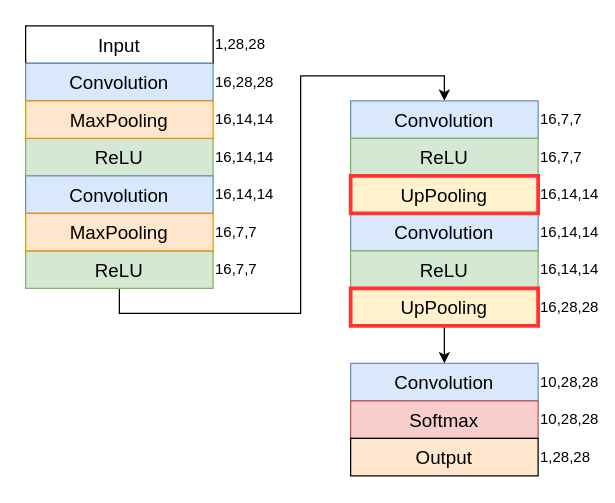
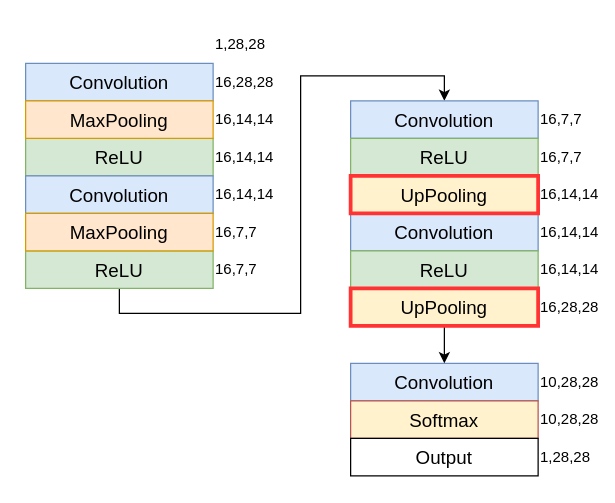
  <mxCell id="0" />
  <mxCell id="1" parent="0" />
- <mxCell id="2" value="&lt;font style=&quot;font-size: 15px&quot;&gt;Input&lt;/font&gt;" style="rounded=0;whiteSpace=wrap;html=1;" parent="1" vertex="1"><mxGeometry x="20" y="20" width="150" height="30" as="geometry" /></mxCell>
  <mxCell id="3" value="&lt;font style=&quot;font-size: 15px&quot;&gt;Convolution&lt;/font&gt;" style="rounded=0;whiteSpace=wrap;html=1;fillColor=#dae8fc;strokeColor=#6c8ebf;" parent="1" vertex="1"><mxGeometry x="20" y="50" width="150" height="30" as="geometry" /></mxCell>
  <mxCell id="4" value="&lt;font style=&quot;font-size: 15px&quot;&gt;ReLU&lt;/font&gt;" style="rounded=0;whiteSpace=wrap;html=1;fillColor=#d5e8d4;strokeColor=#82b366;" parent="1" vertex="1"><mxGeometry x="20" y="110" width="150" height="30" as="geometry" /></mxCell>
  <mxCell id="5" value="&lt;font style=&quot;font-size: 15px&quot;&gt;Convolution&lt;/font&gt;" style="rounded=0;whiteSpace=wrap;html=1;fillColor=#dae8fc;strokeColor=#6c8ebf;" parent="1" vertex="1"><mxGeometry x="20" y="140" width="150" height="30" as="geometry" /></mxCell>
  <mxCell id="6" style="edgeStyle=orthogonalEdgeStyle;rounded=0;orthogonalLoop=1;jettySize=auto;html=1;entryX=0.5;entryY=0;entryDx=0;entryDy=0;exitX=0.5;exitY=1;exitDx=0;exitDy=0;" parent="1" source="7" target="8" edge="1"><mxGeometry relative="1" as="geometry"><mxPoint x="95" y="260" as="targetPoint" /><mxPoint x="95" y="280" as="sourcePoint" /><Array as="points"><mxPoint x="95" y="250" /><mxPoint x="240" y="250" /><mxPoint x="240" y="60" /><mxPoint x="355" y="60" /></Array></mxGeometry></mxCell>
  <mxCell id="7" value="&lt;font style=&quot;font-size: 15px&quot;&gt;ReLU&lt;/font&gt;" style="rounded=0;whiteSpace=wrap;html=1;fillColor=#d5e8d4;strokeColor=#82b366;" parent="1" vertex="1"><mxGeometry x="20" y="200" width="150" height="30" as="geometry" /></mxCell>
  <mxCell id="8" value="&lt;font style=&quot;font-size: 15px&quot;&gt;Convolution&lt;/font&gt;" style="rounded=0;whiteSpace=wrap;html=1;fillColor=#dae8fc;strokeColor=#6c8ebf;" parent="1" vertex="1"><mxGeometry x="280" y="80" width="150" height="30" as="geometry" /></mxCell>
  <mxCell id="9" value="&lt;font style=&quot;font-size: 15px&quot;&gt;ReLU&lt;/font&gt;" style="rounded=0;whiteSpace=wrap;html=1;fillColor=#d5e8d4;strokeColor=#82b366;" parent="1" vertex="1"><mxGeometry x="280" y="110" width="150" height="30" as="geometry" /></mxCell>
  <mxCell id="10" value="&lt;font style=&quot;font-size: 15px&quot;&gt;Convolution&lt;/font&gt;" style="rounded=0;whiteSpace=wrap;html=1;fillColor=#dae8fc;strokeColor=#6c8ebf;" parent="1" vertex="1"><mxGeometry x="280" y="290" width="150" height="30" as="geometry" /></mxCell>
- <mxCell id="11" value="&lt;font style=&quot;font-size: 15px&quot;&gt;Softmax&lt;/font&gt;" style="rounded=0;whiteSpace=wrap;html=1;fillColor=#f8cecc;strokeColor=#b85450;" parent="1" vertex="1"><mxGeometry x="280" y="320" width="150" height="30" as="geometry" /></mxCell>
- <mxCell id="12" value="&lt;font style=&quot;font-size: 15px&quot;&gt;Output&lt;/font&gt;" style="rounded=0;whiteSpace=wrap;html=1;fillColor=#ffe6cc;" parent="1" vertex="1"><mxGeometry x="280" y="350" width="150" height="30" as="geometry" /></mxCell>
+ <mxCell id="11" value="&lt;font style=&quot;font-size: 15px&quot;&gt;Softmax&lt;/font&gt;" style="rounded=0;whiteSpace=wrap;html=1;fillColor=#fff2cc;strokeColor=#b85450;" parent="1" vertex="1"><mxGeometry x="280" y="320" width="150" height="30" as="geometry" /></mxCell>
+ <mxCell id="12" value="&lt;font style=&quot;font-size: 15px&quot;&gt;Output&lt;/font&gt;" style="rounded=0;whiteSpace=wrap;html=1;" parent="1" vertex="1"><mxGeometry x="280" y="350" width="150" height="30" as="geometry" /></mxCell>
  <mxCell id="13" value="1,28,28" style="text;html=1;strokeColor=none;fillColor=none;align=left;verticalAlign=middle;whiteSpace=wrap;rounded=0;" parent="1" vertex="1"><mxGeometry x="170" y="25" width="40" height="20" as="geometry" /></mxCell>
  <mxCell id="14" value="16,28,28" style="text;html=1;strokeColor=none;fillColor=none;align=left;verticalAlign=middle;whiteSpace=wrap;rounded=0;" parent="1" vertex="1"><mxGeometry x="170" y="55" width="40" height="20" as="geometry" /></mxCell>
  <mxCell id="15" value="16,14,14" style="text;html=1;strokeColor=none;fillColor=none;align=left;verticalAlign=middle;whiteSpace=wrap;rounded=0;" parent="1" vertex="1"><mxGeometry x="170" y="115" width="40" height="20" as="geometry" /></mxCell>
  <mxCell id="16" value="16,7,7" style="text;html=1;strokeColor=none;fillColor=none;align=left;verticalAlign=middle;whiteSpace=wrap;rounded=0;" parent="1" vertex="1"><mxGeometry x="170" y="205" width="40" height="20" as="geometry" /></mxCell>
  <mxCell id="17" value="16,7,7" style="text;html=1;strokeColor=none;fillColor=none;align=left;verticalAlign=middle;whiteSpace=wrap;rounded=0;" parent="1" vertex="1"><mxGeometry x="430" y="85" width="40" height="20" as="geometry" /></mxCell>
  <mxCell id="18" value="16,7,7" style="text;html=1;strokeColor=none;fillColor=none;align=left;verticalAlign=middle;whiteSpace=wrap;rounded=0;" parent="1" vertex="1"><mxGeometry x="430" y="115" width="40" height="20" as="geometry" /></mxCell>
  <mxCell id="19" value="10,28,28" style="text;html=1;strokeColor=none;fillColor=none;align=left;verticalAlign=middle;whiteSpace=wrap;rounded=0;" parent="1" vertex="1"><mxGeometry x="430" y="295" width="40" height="20" as="geometry" /></mxCell>
  <mxCell id="20" value="&lt;font style=&quot;font-size: 15px&quot;&gt;MaxPooling&lt;/font&gt;" style="rounded=0;whiteSpace=wrap;html=1;fillColor=#ffe6cc;strokeColor=#d79b00;" parent="1" vertex="1"><mxGeometry x="20" y="80" width="150" height="30" as="geometry" /></mxCell>
  <mxCell id="21" value="16,14,14" style="text;html=1;strokeColor=none;fillColor=none;align=left;verticalAlign=middle;whiteSpace=wrap;rounded=0;" parent="1" vertex="1"><mxGeometry x="170" y="85" width="40" height="20" as="geometry" /></mxCell>
  <mxCell id="22" value="16,14,14" style="text;html=1;strokeColor=none;fillColor=none;align=left;verticalAlign=middle;whiteSpace=wrap;rounded=0;" parent="1" vertex="1"><mxGeometry x="170" y="145" width="40" height="20" as="geometry" /></mxCell>
  <mxCell id="23" value="&lt;font style=&quot;font-size: 15px&quot;&gt;MaxPooling&lt;/font&gt;" style="rounded=0;whiteSpace=wrap;html=1;fillColor=#ffe6cc;strokeColor=#d79b00;" parent="1" vertex="1"><mxGeometry x="20" y="170" width="150" height="30" as="geometry" /></mxCell>
  <mxCell id="24" value="16,7,7" style="text;html=1;strokeColor=none;fillColor=none;align=left;verticalAlign=middle;whiteSpace=wrap;rounded=0;" parent="1" vertex="1"><mxGeometry x="170" y="175" width="40" height="20" as="geometry" /></mxCell>
  <mxCell id="25" value="&lt;font style=&quot;font-size: 15px&quot;&gt;Convolution&lt;/font&gt;" style="rounded=0;whiteSpace=wrap;html=1;fillColor=#dae8fc;strokeColor=#6c8ebf;" parent="1" vertex="1"><mxGeometry x="280" y="170" width="150" height="30" as="geometry" /></mxCell>
  <mxCell id="26" value="&lt;font style=&quot;font-size: 15px&quot;&gt;ReLU&lt;/font&gt;" style="rounded=0;whiteSpace=wrap;html=1;fillColor=#d5e8d4;strokeColor=#82b366;" parent="1" vertex="1"><mxGeometry x="280" y="200" width="150" height="30" as="geometry" /></mxCell>
  <mxCell id="27" style="edgeStyle=orthogonalEdgeStyle;rounded=0;orthogonalLoop=1;jettySize=auto;html=1;entryX=0.5;entryY=0;entryDx=0;entryDy=0;" parent="1" source="28" target="10" edge="1"><mxGeometry relative="1" as="geometry" /></mxCell>
  <mxCell id="28" value="&lt;font style=&quot;font-size: 15px&quot;&gt;UpPooling&lt;/font&gt;" style="rounded=0;whiteSpace=wrap;html=1;fillColor=#fff2cc;strokeColor=#FF3333;strokeWidth=3;" parent="1" vertex="1"><mxGeometry x="280" y="230" width="150" height="30" as="geometry" /></mxCell>
  <mxCell id="29" value="16,14,14" style="text;html=1;strokeColor=none;fillColor=none;align=left;verticalAlign=middle;whiteSpace=wrap;rounded=0;" parent="1" vertex="1"><mxGeometry x="430" y="145" width="40" height="20" as="geometry" /></mxCell>
  <mxCell id="30" value="16,14,14" style="text;html=1;strokeColor=none;fillColor=none;align=left;verticalAlign=middle;whiteSpace=wrap;rounded=0;" parent="1" vertex="1"><mxGeometry x="430" y="175" width="40" height="20" as="geometry" /></mxCell>
  <mxCell id="31" value="16,14,14" style="text;html=1;strokeColor=none;fillColor=none;align=left;verticalAlign=middle;whiteSpace=wrap;rounded=0;" parent="1" vertex="1"><mxGeometry x="430" y="205" width="40" height="20" as="geometry" /></mxCell>
  <mxCell id="32" value="16,28,28" style="text;html=1;strokeColor=none;fillColor=none;align=left;verticalAlign=middle;whiteSpace=wrap;rounded=0;" parent="1" vertex="1"><mxGeometry x="430" y="235" width="40" height="20" as="geometry" /></mxCell>
  <mxCell id="33" value="10,28,28" style="text;html=1;strokeColor=none;fillColor=none;align=left;verticalAlign=middle;whiteSpace=wrap;rounded=0;" parent="1" vertex="1"><mxGeometry x="430" y="325" width="40" height="20" as="geometry" /></mxCell>
  <mxCell id="34" value="1,28,28" style="text;html=1;strokeColor=none;fillColor=none;align=left;verticalAlign=middle;whiteSpace=wrap;rounded=0;" parent="1" vertex="1"><mxGeometry x="430" y="355" width="40" height="20" as="geometry" /></mxCell>
  <mxCell id="35" value="&lt;font style=&quot;font-size: 15px&quot;&gt;UpPooling&lt;/font&gt;" style="rounded=0;whiteSpace=wrap;html=1;fillColor=#fff2cc;strokeColor=#FF3333;strokeWidth=3;" parent="1" vertex="1"><mxGeometry x="280" y="140" width="150" height="30" as="geometry" /></mxCell>
